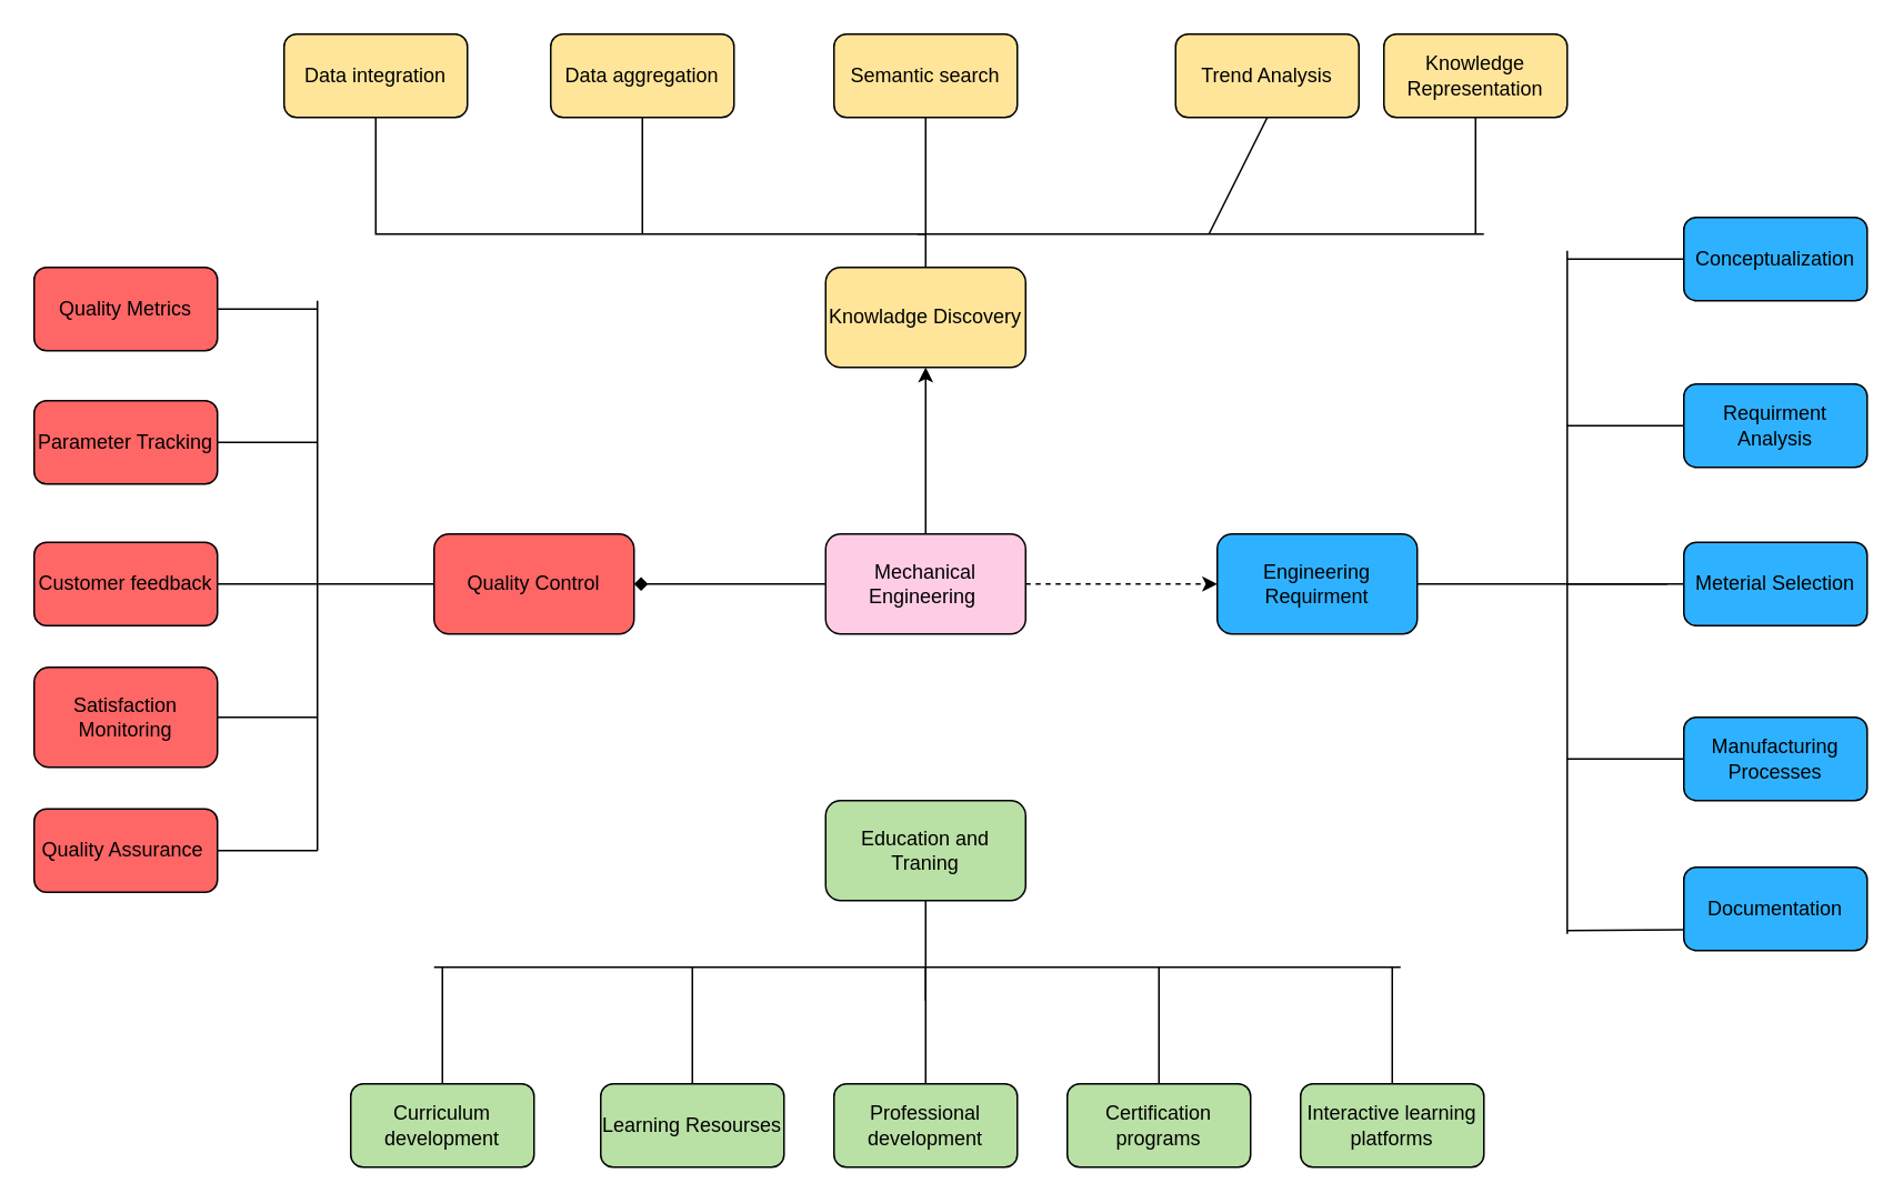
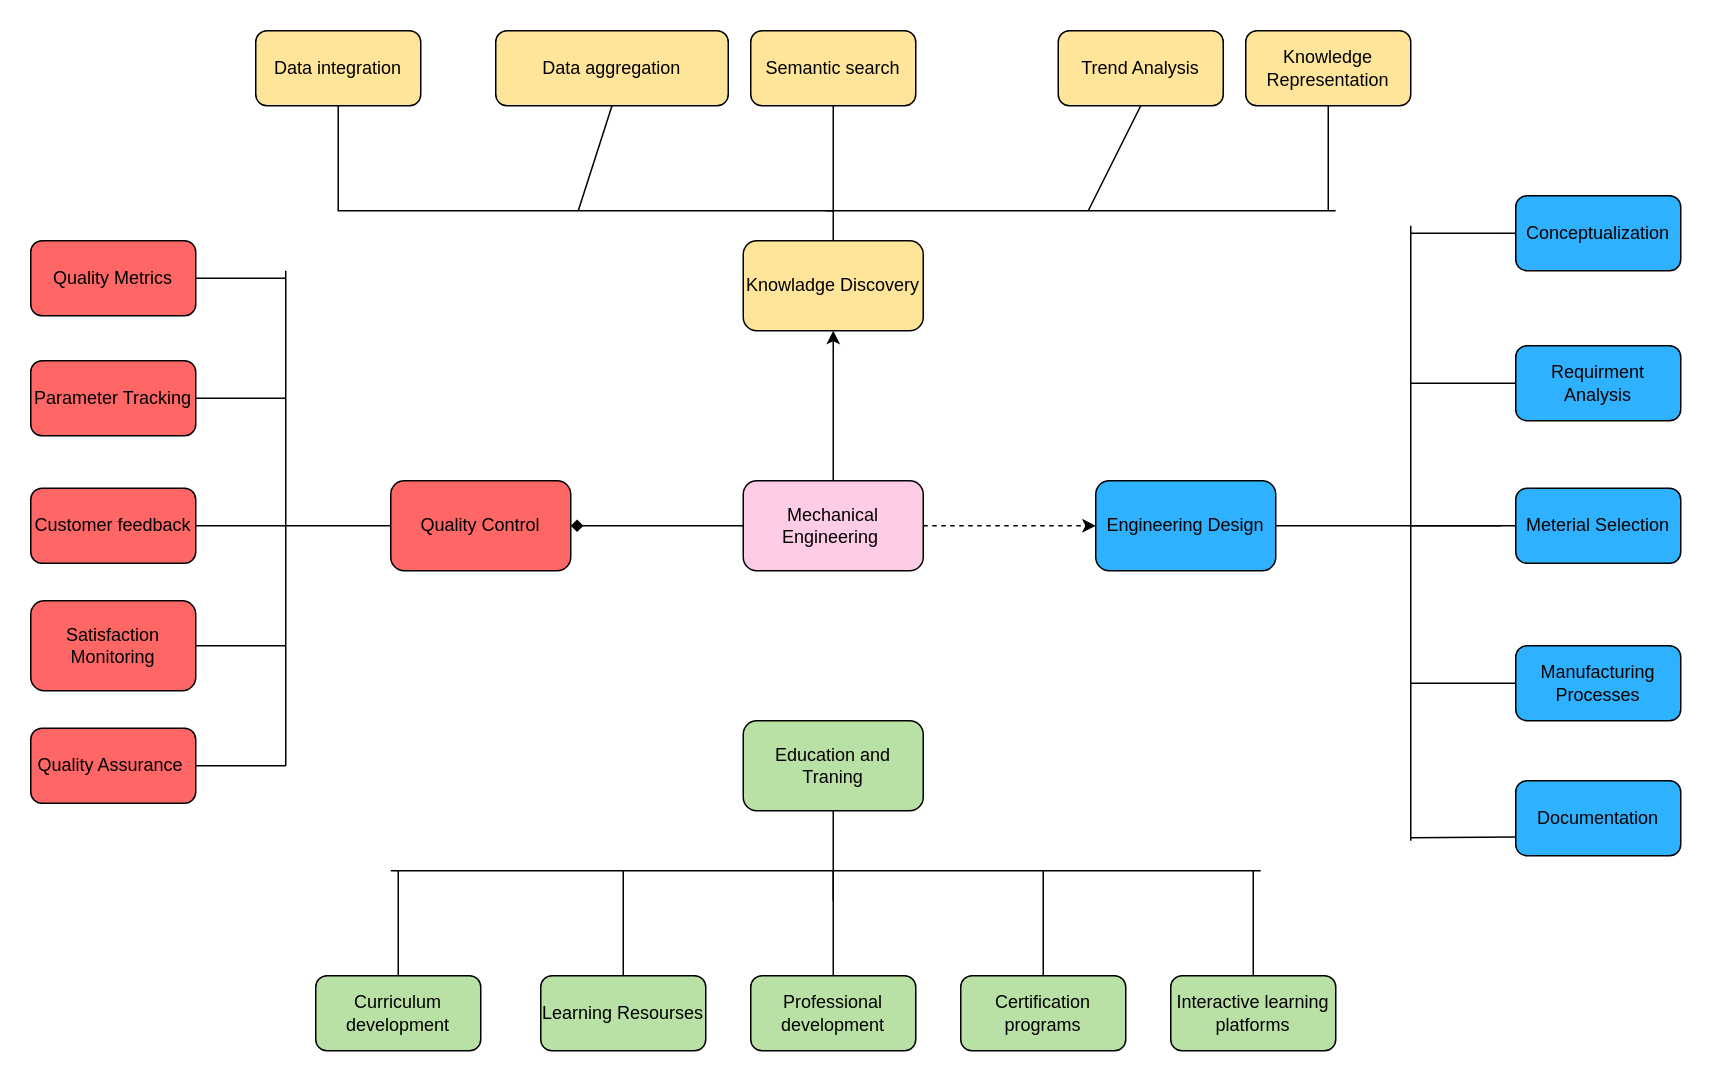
  <mxCell id="0" />
  <mxCell id="1" parent="0" />
  <mxCell id="2" style="edgeStyle=orthogonalEdgeStyle;rounded=0;orthogonalLoop=1;jettySize=auto;html=1;entryX=0;entryY=0.5;entryDx=0;entryDy=0;dashed=1;" edge="1" parent="1" source="5" target="8"><mxGeometry relative="1" as="geometry" /></mxCell>
  <mxCell id="3" style="edgeStyle=orthogonalEdgeStyle;rounded=0;orthogonalLoop=1;jettySize=auto;html=1;entryX=0.5;entryY=1;entryDx=0;entryDy=0;" edge="1" parent="1" source="5" target="6"><mxGeometry relative="1" as="geometry" /></mxCell>
  <mxCell id="4" style="edgeStyle=orthogonalEdgeStyle;rounded=0;orthogonalLoop=1;jettySize=auto;html=1;entryX=1;entryY=0.5;entryDx=0;entryDy=0;endArrow=diamond;" edge="1" parent="1" source="5" target="7"><mxGeometry relative="1" as="geometry" /></mxCell>
  <mxCell id="5" value="Mechanical Engineering&amp;nbsp;" style="rounded=1;whiteSpace=wrap;html=1;fillColor=#FFCCE6;" vertex="1" parent="1"><mxGeometry x="495" y="320" width="120" height="60" as="geometry" /></mxCell>
  <mxCell id="6" value="Knowladge Discovery" style="rounded=1;whiteSpace=wrap;html=1;fillColor=#FFE599;" vertex="1" parent="1"><mxGeometry x="495" y="160" width="120" height="60" as="geometry" /></mxCell>
  <mxCell id="7" value="Quality Control" style="rounded=1;whiteSpace=wrap;html=1;fillColor=#FF6666;" vertex="1" parent="1"><mxGeometry x="260" y="320" width="120" height="60" as="geometry" /></mxCell>
- <mxCell id="8" value="Engineering Requirment" style="rounded=1;whiteSpace=wrap;html=1;fillColor=#2EB2FF;" vertex="1" parent="1"><mxGeometry x="730" y="320" width="120" height="60" as="geometry" /></mxCell>
+ <mxCell id="8" value="Engineering Design" style="rounded=1;whiteSpace=wrap;html=1;fillColor=#2EB2FF;" vertex="1" parent="1"><mxGeometry x="730" y="320" width="120" height="60" as="geometry" /></mxCell>
  <mxCell id="9" value="Education and Traning" style="rounded=1;whiteSpace=wrap;html=1;fillColor=#B9E0A5;" vertex="1" parent="1"><mxGeometry x="495" y="480" width="120" height="60" as="geometry" /></mxCell>
  <mxCell id="10" value="Data integration" style="rounded=1;whiteSpace=wrap;html=1;fillColor=#FFE599;" vertex="1" parent="1"><mxGeometry x="170" y="20" width="110" height="50" as="geometry" /></mxCell>
- <mxCell id="11" value="Data aggregation" style="rounded=1;whiteSpace=wrap;html=1;fillColor=#FFE599;" vertex="1" parent="1"><mxGeometry x="330" y="20" width="110" height="50" as="geometry" /></mxCell>
+ <mxCell id="11" value="Data aggregation" style="rounded=1;whiteSpace=wrap;html=1;fillColor=#FFE599;" vertex="1" parent="1"><mxGeometry x="330" y="20" width="155" height="50" as="geometry" /></mxCell>
  <mxCell id="12" value="Semantic search" style="rounded=1;whiteSpace=wrap;html=1;fillColor=#FFE599;" vertex="1" parent="1"><mxGeometry x="500" y="20" width="110" height="50" as="geometry" /></mxCell>
  <mxCell id="13" value="Trend Analysis" style="rounded=1;whiteSpace=wrap;html=1;fillColor=#FFE599;" vertex="1" parent="1"><mxGeometry x="705" y="20" width="110" height="50" as="geometry" /></mxCell>
  <mxCell id="14" value="Knowledge Representation" style="rounded=1;whiteSpace=wrap;html=1;fillColor=#FFE599;" vertex="1" parent="1"><mxGeometry x="830" y="20" width="110" height="50" as="geometry" /></mxCell>
  <mxCell id="15" value="" style="endArrow=none;html=1;rounded=0;entryX=0.5;entryY=1;entryDx=0;entryDy=0;" edge="1" parent="1" target="10"><mxGeometry width="50" height="50" relative="1" as="geometry"><mxPoint x="555" y="160" as="sourcePoint" /><mxPoint x="580" y="230" as="targetPoint" /><Array as="points"><mxPoint x="555" y="140" /><mxPoint x="225" y="140" /></Array></mxGeometry></mxCell>
  <mxCell id="16" value="" style="endArrow=none;html=1;rounded=0;exitX=0.5;exitY=1;exitDx=0;exitDy=0;" edge="1" parent="1" source="11"><mxGeometry width="50" height="50" relative="1" as="geometry"><mxPoint x="530" y="280" as="sourcePoint" /><mxPoint x="385" y="140" as="targetPoint" /></mxGeometry></mxCell>
  <mxCell id="17" value="" style="endArrow=none;html=1;rounded=0;" edge="1" parent="1"><mxGeometry width="50" height="50" relative="1" as="geometry"><mxPoint x="890" y="140" as="sourcePoint" /><mxPoint x="550" y="140" as="targetPoint" /></mxGeometry></mxCell>
  <mxCell id="18" value="" style="endArrow=none;html=1;rounded=0;entryX=0.5;entryY=1;entryDx=0;entryDy=0;" edge="1" parent="1" target="13"><mxGeometry width="50" height="50" relative="1" as="geometry"><mxPoint x="725" y="140" as="sourcePoint" /><mxPoint x="580" y="230" as="targetPoint" /></mxGeometry></mxCell>
  <mxCell id="19" value="" style="endArrow=none;html=1;rounded=0;entryX=0.5;entryY=1;entryDx=0;entryDy=0;" edge="1" parent="1"><mxGeometry width="50" height="50" relative="1" as="geometry"><mxPoint x="885" y="140" as="sourcePoint" /><mxPoint x="885" y="70" as="targetPoint" /></mxGeometry></mxCell>
  <mxCell id="20" value="" style="endArrow=none;html=1;rounded=0;entryX=0.5;entryY=1;entryDx=0;entryDy=0;" edge="1" parent="1" target="12"><mxGeometry width="50" height="50" relative="1" as="geometry"><mxPoint x="555" y="140" as="sourcePoint" /><mxPoint x="580" y="230" as="targetPoint" /></mxGeometry></mxCell>
  <mxCell id="21" value="" style="endArrow=none;html=1;rounded=0;" edge="1" parent="1"><mxGeometry width="50" height="50" relative="1" as="geometry"><mxPoint x="260" y="350" as="sourcePoint" /><mxPoint x="190" y="350" as="targetPoint" /></mxGeometry></mxCell>
  <mxCell id="22" value="Quality Metrics" style="rounded=1;whiteSpace=wrap;html=1;fillColor=#FF6666;" vertex="1" parent="1"><mxGeometry x="20" y="160" width="110" height="50" as="geometry" /></mxCell>
  <mxCell id="23" value="Parameter Tracking" style="rounded=1;whiteSpace=wrap;html=1;fillColor=#FF6666;" vertex="1" parent="1"><mxGeometry x="20" y="240" width="110" height="50" as="geometry" /></mxCell>
  <mxCell id="24" value="Customer feedback" style="rounded=1;whiteSpace=wrap;html=1;fillColor=#FF6666;" vertex="1" parent="1"><mxGeometry x="20" y="325" width="110" height="50" as="geometry" /></mxCell>
  <mxCell id="25" value="Satisfaction Monitoring" style="rounded=1;whiteSpace=wrap;html=1;fillColor=#FF6666;" vertex="1" parent="1"><mxGeometry x="20" y="400" width="110" height="60" as="geometry" /></mxCell>
  <mxCell id="26" value="Quality Assurance&amp;nbsp;" style="rounded=1;whiteSpace=wrap;html=1;fillColor=#FF6666;" vertex="1" parent="1"><mxGeometry x="20" y="485" width="110" height="50" as="geometry" /></mxCell>
  <mxCell id="27" value="" style="endArrow=none;html=1;rounded=0;" edge="1" parent="1"><mxGeometry width="50" height="50" relative="1" as="geometry"><mxPoint x="190" y="510" as="sourcePoint" /><mxPoint x="190" y="180" as="targetPoint" /></mxGeometry></mxCell>
  <mxCell id="28" value="" style="endArrow=none;html=1;rounded=0;exitX=1;exitY=0.5;exitDx=0;exitDy=0;" edge="1" parent="1" source="24"><mxGeometry width="50" height="50" relative="1" as="geometry"><mxPoint x="590" y="460" as="sourcePoint" /><mxPoint x="190" y="350" as="targetPoint" /></mxGeometry></mxCell>
  <mxCell id="29" value="" style="endArrow=none;html=1;rounded=0;entryX=1;entryY=0.5;entryDx=0;entryDy=0;" edge="1" parent="1" target="23"><mxGeometry width="50" height="50" relative="1" as="geometry"><mxPoint x="190" y="265" as="sourcePoint" /><mxPoint x="640" y="410" as="targetPoint" /></mxGeometry></mxCell>
  <mxCell id="30" value="" style="endArrow=none;html=1;rounded=0;exitX=1;exitY=0.5;exitDx=0;exitDy=0;" edge="1" parent="1" source="22"><mxGeometry width="50" height="50" relative="1" as="geometry"><mxPoint x="590" y="460" as="sourcePoint" /><mxPoint x="190" y="185" as="targetPoint" /></mxGeometry></mxCell>
  <mxCell id="31" value="" style="endArrow=none;html=1;rounded=0;entryX=1;entryY=0.5;entryDx=0;entryDy=0;" edge="1" parent="1" target="25"><mxGeometry width="50" height="50" relative="1" as="geometry"><mxPoint x="190" y="430" as="sourcePoint" /><mxPoint x="640" y="410" as="targetPoint" /></mxGeometry></mxCell>
  <mxCell id="32" value="" style="endArrow=none;html=1;rounded=0;exitX=1;exitY=0.5;exitDx=0;exitDy=0;" edge="1" parent="1" source="26"><mxGeometry width="50" height="50" relative="1" as="geometry"><mxPoint x="590" y="460" as="sourcePoint" /><mxPoint x="190" y="510" as="targetPoint" /></mxGeometry></mxCell>
  <mxCell id="33" value="" style="endArrow=none;html=1;rounded=0;entryX=0.5;entryY=1;entryDx=0;entryDy=0;" edge="1" parent="1" target="9"><mxGeometry width="50" height="50" relative="1" as="geometry"><mxPoint x="555" y="600" as="sourcePoint" /><mxPoint x="560" y="570" as="targetPoint" /></mxGeometry></mxCell>
  <mxCell id="34" value="" style="endArrow=none;html=1;rounded=0;" edge="1" parent="1"><mxGeometry width="50" height="50" relative="1" as="geometry"><mxPoint x="260" y="580" as="sourcePoint" /><mxPoint x="840" y="580" as="targetPoint" /></mxGeometry></mxCell>
  <mxCell id="35" value="Professional development" style="rounded=1;whiteSpace=wrap;html=1;fillColor=#B9E0A5;" vertex="1" parent="1"><mxGeometry x="500" y="650" width="110" height="50" as="geometry" /></mxCell>
  <mxCell id="36" value="Learning Resourses" style="rounded=1;whiteSpace=wrap;html=1;fillColor=#B9E0A5;" vertex="1" parent="1"><mxGeometry x="360" y="650" width="110" height="50" as="geometry" /></mxCell>
  <mxCell id="37" value="Curriculum development" style="rounded=1;whiteSpace=wrap;html=1;fillColor=#B9E0A5;" vertex="1" parent="1"><mxGeometry x="210" y="650" width="110" height="50" as="geometry" /></mxCell>
  <mxCell id="38" value="Certification&lt;br&gt;programs" style="rounded=1;whiteSpace=wrap;html=1;fillColor=#B9E0A5;" vertex="1" parent="1"><mxGeometry x="640" y="650" width="110" height="50" as="geometry" /></mxCell>
  <mxCell id="39" value="Interactive learning platforms" style="rounded=1;whiteSpace=wrap;html=1;fillColor=#B9E0A5;" vertex="1" parent="1"><mxGeometry x="780" y="650" width="110" height="50" as="geometry" /></mxCell>
  <mxCell id="40" value="" style="endArrow=none;html=1;rounded=0;entryX=0.5;entryY=0;entryDx=0;entryDy=0;" edge="1" parent="1" target="39"><mxGeometry width="50" height="50" relative="1" as="geometry"><mxPoint x="835" y="580" as="sourcePoint" /><mxPoint x="340" y="450" as="targetPoint" /></mxGeometry></mxCell>
  <mxCell id="41" value="" style="endArrow=none;html=1;rounded=0;exitX=0.5;exitY=0;exitDx=0;exitDy=0;" edge="1" parent="1" source="38"><mxGeometry width="50" height="50" relative="1" as="geometry"><mxPoint x="290" y="500" as="sourcePoint" /><mxPoint x="695" y="580" as="targetPoint" /></mxGeometry></mxCell>
  <mxCell id="42" value="" style="endArrow=none;html=1;rounded=0;exitX=0.5;exitY=0;exitDx=0;exitDy=0;" edge="1" parent="1" source="35"><mxGeometry width="50" height="50" relative="1" as="geometry"><mxPoint x="560" y="580" as="sourcePoint" /><mxPoint x="555" y="580" as="targetPoint" /></mxGeometry></mxCell>
  <mxCell id="43" value="" style="endArrow=none;html=1;rounded=0;exitX=0.5;exitY=0;exitDx=0;exitDy=0;" edge="1" parent="1" source="36"><mxGeometry width="50" height="50" relative="1" as="geometry"><mxPoint x="290" y="500" as="sourcePoint" /><mxPoint x="415" y="580" as="targetPoint" /></mxGeometry></mxCell>
  <mxCell id="44" value="" style="endArrow=none;html=1;rounded=0;exitX=0.5;exitY=0;exitDx=0;exitDy=0;" edge="1" parent="1" source="37"><mxGeometry width="50" height="50" relative="1" as="geometry"><mxPoint x="290" y="500" as="sourcePoint" /><mxPoint x="265" y="580" as="targetPoint" /></mxGeometry></mxCell>
  <mxCell id="45" value="" style="endArrow=none;html=1;rounded=0;entryX=1;entryY=0.5;entryDx=0;entryDy=0;" edge="1" parent="1" target="8"><mxGeometry width="50" height="50" relative="1" as="geometry"><mxPoint x="1000" y="350" as="sourcePoint" /><mxPoint x="580" y="350" as="targetPoint" /></mxGeometry></mxCell>
  <mxCell id="46" value="" style="endArrow=none;html=1;rounded=0;" edge="1" parent="1"><mxGeometry width="50" height="50" relative="1" as="geometry"><mxPoint x="940" y="560" as="sourcePoint" /><mxPoint x="940" y="150" as="targetPoint" /></mxGeometry></mxCell>
  <mxCell id="47" value="Meterial Selection" style="rounded=1;whiteSpace=wrap;html=1;fillColor=#2EB2FF;" vertex="1" parent="1"><mxGeometry x="1010" y="325" width="110" height="50" as="geometry" /></mxCell>
  <mxCell id="48" value="" style="endArrow=none;html=1;rounded=0;entryX=0;entryY=0.5;entryDx=0;entryDy=0;" edge="1" parent="1" target="47"><mxGeometry width="50" height="50" relative="1" as="geometry"><mxPoint x="940" y="350" as="sourcePoint" /><mxPoint x="780" y="390" as="targetPoint" /></mxGeometry></mxCell>
  <mxCell id="49" value="Requirment Analysis" style="rounded=1;whiteSpace=wrap;html=1;fillColor=#2EB2FF;" vertex="1" parent="1"><mxGeometry x="1010" y="230" width="110" height="50" as="geometry" /></mxCell>
  <mxCell id="50" value="Conceptualization" style="rounded=1;whiteSpace=wrap;html=1;fillColor=#2EB2FF;" vertex="1" parent="1"><mxGeometry x="1010" y="130" width="110" height="50" as="geometry" /></mxCell>
  <mxCell id="51" value="Manufacturing Processes" style="rounded=1;whiteSpace=wrap;html=1;fillColor=#2EB2FF;" vertex="1" parent="1"><mxGeometry x="1010" y="430" width="110" height="50" as="geometry" /></mxCell>
  <mxCell id="52" value="Documentation" style="rounded=1;whiteSpace=wrap;html=1;fillColor=#2EB2FF;" vertex="1" parent="1"><mxGeometry x="1010" y="520" width="110" height="50" as="geometry" /></mxCell>
  <mxCell id="53" value="" style="endArrow=none;html=1;rounded=0;entryX=0;entryY=0.75;entryDx=0;entryDy=0;" edge="1" parent="1" target="52"><mxGeometry width="50" height="50" relative="1" as="geometry"><mxPoint x="940" y="558" as="sourcePoint" /><mxPoint x="780" y="390" as="targetPoint" /></mxGeometry></mxCell>
  <mxCell id="54" value="" style="endArrow=none;html=1;rounded=0;entryX=0;entryY=0.5;entryDx=0;entryDy=0;" edge="1" parent="1" target="51"><mxGeometry width="50" height="50" relative="1" as="geometry"><mxPoint x="940" y="455" as="sourcePoint" /><mxPoint x="780" y="390" as="targetPoint" /></mxGeometry></mxCell>
  <mxCell id="55" value="" style="endArrow=none;html=1;rounded=0;entryX=0;entryY=0.5;entryDx=0;entryDy=0;" edge="1" parent="1" target="49"><mxGeometry width="50" height="50" relative="1" as="geometry"><mxPoint x="940" y="255" as="sourcePoint" /><mxPoint x="780" y="390" as="targetPoint" /></mxGeometry></mxCell>
  <mxCell id="56" value="" style="endArrow=none;html=1;rounded=0;entryX=0;entryY=0.5;entryDx=0;entryDy=0;" edge="1" parent="1" target="50"><mxGeometry width="50" height="50" relative="1" as="geometry"><mxPoint x="940" y="155" as="sourcePoint" /><mxPoint x="780" y="390" as="targetPoint" /></mxGeometry></mxCell>
